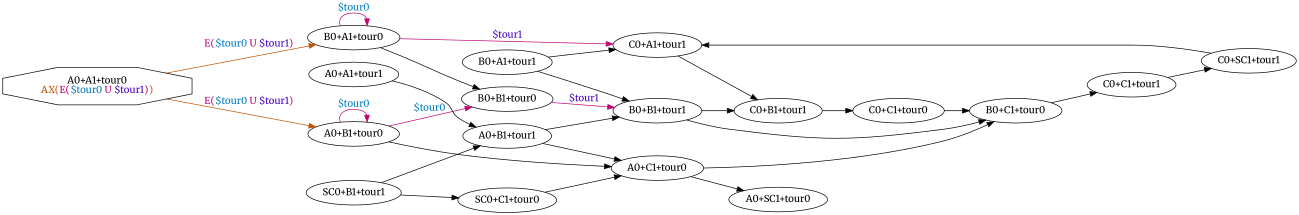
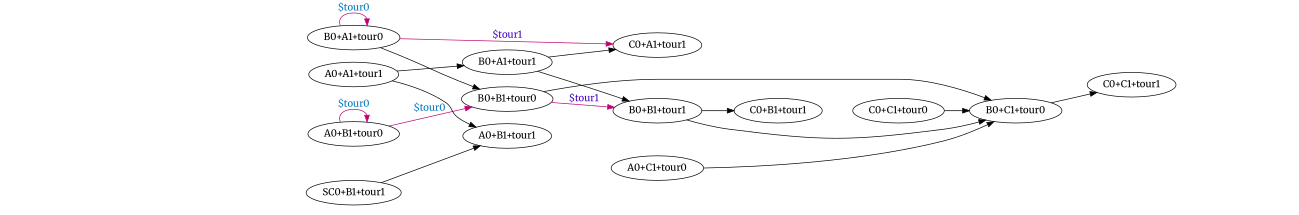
  digraph {
    fontname=Merriweather
    rankdir=LR
    node [fontname=Merriweather]
    edge [fontname=Merriweather]
-   n1 [label=<A0+A1+tour0<BR/><FONT COLOR="0.069999814 1 0.75">AX(<FONT COLOR="0.89999986 1 0.75">E(<FONT COLOR="0.5599998 1 0.75">$tour0</FONT> U <FONT COLOR="0.72999984 1 0.75">$tour1</FONT>)</FONT>)</FONT>> shape=octagon]
    n2 [label=<B0+A1+tour0>]
    n3 [label=<A0+B1+tour0>]
    n4 [label=<C0+A1+tour1>]
    n5 [label=<B0+B1+tour0>]
    n6 [label=<A0+C1+tour0>]
    n7 [label=<C0+B1+tour1>]
    n8 [label=<B0+B1+tour1>]
    n9 [label=<B0+C1+tour0>]
    n10 [label=<C0+C1+tour0>]
    n11 [label=<A0+A1+tour1>]
    n12 [label=<B0+A1+tour1>]
    n13 [label=<A0+B1+tour1>]
    n14 [label=<SC0+B1+tour1>]
-   n15 [label=<SC0+C1+tour0>]
    n16 [label=<C0+C1+tour1>]
-   n17 [label=<A0+SC1+tour0>]
-   n18 [label=<C0+SC1+tour1>]
-   n1 -> n2 [color="0.069999814 1 0.75" label=<<FONT COLOR="0.89999986 1 0.75">E(<FONT COLOR="0.5599998 1 0.75">$tour0</FONT> U <FONT COLOR="0.72999984 1 0.75">$tour1</FONT>)</FONT>>]
-   n1 -> n3 [color="0.069999814 1 0.75" label=<<FONT COLOR="0.89999986 1 0.75">E(<FONT COLOR="0.5599998 1 0.75">$tour0</FONT> U <FONT COLOR="0.72999984 1 0.75">$tour1</FONT>)</FONT>>]
    n2 -> n2 [color="0.89999986 1 0.75" label=<<FONT COLOR="0.5599998 1 0.75">$tour0</FONT>>]
    n2 -> n4 [color="0.89999986 1 0.75" label=<<FONT COLOR="0.72999984 1 0.75">$tour1</FONT>>]
    n2 -> n5
    n3 -> n3 [color="0.89999986 1 0.75" label=<<FONT COLOR="0.5599998 1 0.75">$tour0</FONT>>]
    n3 -> n5 [color="0.89999986 1 0.75" label=<<FONT COLOR="0.5599998 1 0.75">$tour0</FONT>>]
-   n3 -> n6
-   n4 -> n7
    n5 -> n8 [color="0.89999986 1 0.75" label=<<FONT COLOR="0.72999984 1 0.75">$tour1</FONT>>]
+   n5 -> n9
    n6 -> n9
-   n6 -> n17
-   n7 -> n10
    n8 -> n7
    n8 -> n9
    n9 -> n16
    n10 -> n9
+   n11 -> n12
    n11 -> n13
    n12 -> n4
    n12 -> n8
-   n13 -> n6
-   n13 -> n8
    n14 -> n13
-   n14 -> n15
-   n15 -> n6
-   n16 -> n18
-   n18 -> n4
  }
